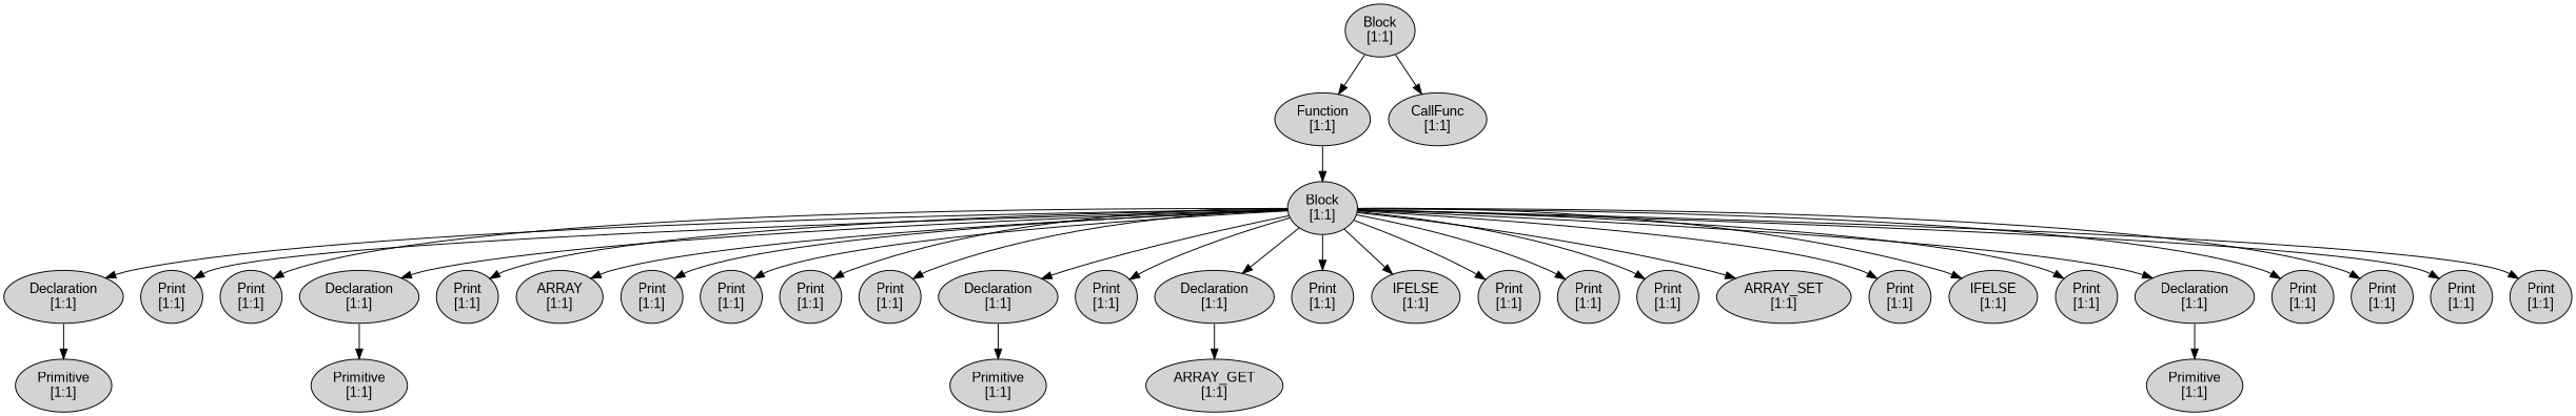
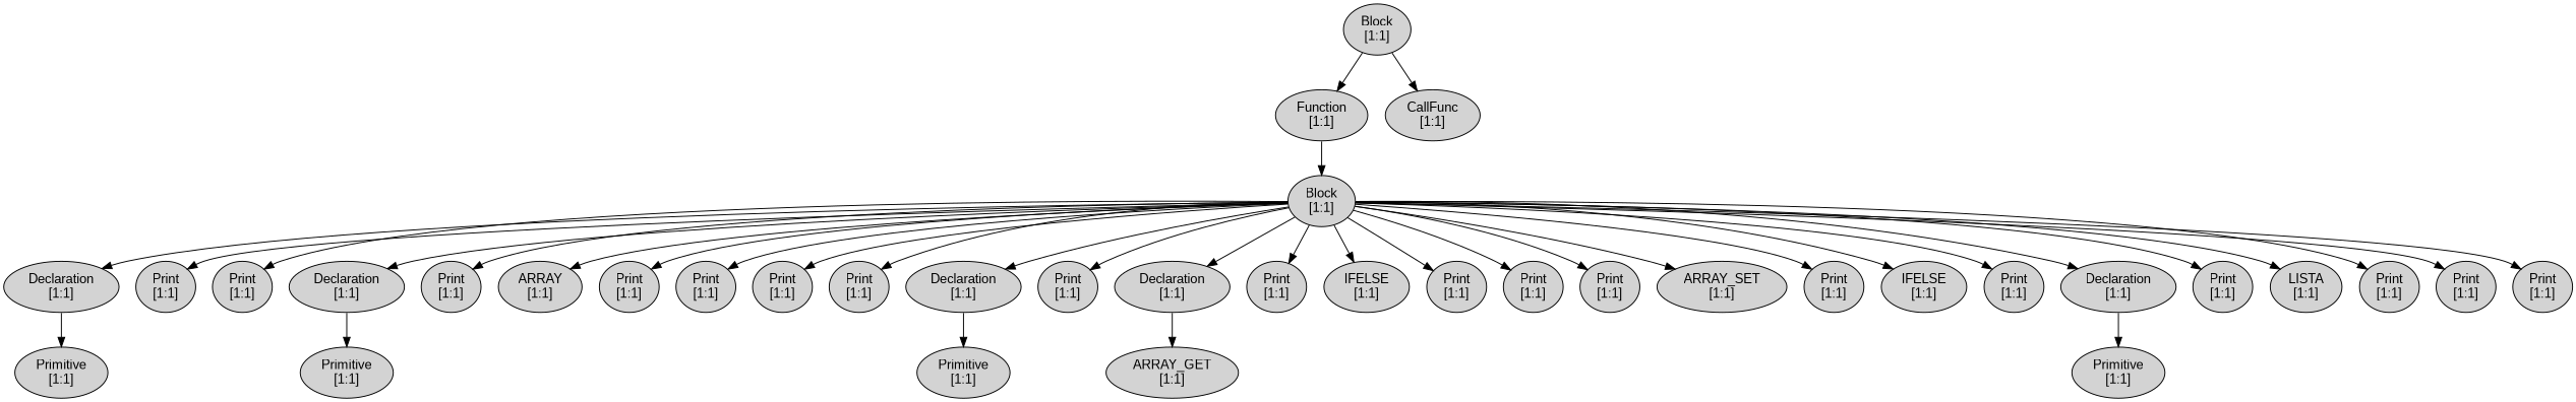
  digraph {
    rankdir=TB
    node [fontname=Arial shape=ellipse style=filled]
    n1 [label="Block\n[1:1]"]
    n2 [label="Function\n[1:1]"]
    n3 [label="CallFunc\n[1:1]"]
    n4 [label="Block\n[1:1]"]
    n5 [label="Declaration\n[1:1]"]
    n6 [label="Print\n[1:1]"]
    n7 [label="Print\n[1:1]"]
    n8 [label="Declaration\n[1:1]"]
    n9 [label="Print\n[1:1]"]
    n10 [label="ARRAY\n[1:1]"]
    n11 [label="Print\n[1:1]"]
    n12 [label="Print\n[1:1]"]
    n13 [label="Print\n[1:1]"]
    n14 [label="Print\n[1:1]"]
    n15 [label="Declaration\n[1:1]"]
    n16 [label="Print\n[1:1]"]
    n17 [label="Declaration\n[1:1]"]
    n18 [label="Print\n[1:1]"]
    n19 [label="IFELSE\n[1:1]"]
    n20 [label="Print\n[1:1]"]
    n21 [label="Print\n[1:1]"]
    n22 [label="Print\n[1:1]"]
    n23 [label="ARRAY_SET\n[1:1]"]
    n24 [label="Print\n[1:1]"]
    n25 [label="IFELSE\n[1:1]"]
    n26 [label="Print\n[1:1]"]
    n27 [label="Declaration\n[1:1]"]
    n28 [label="Print\n[1:1]"]
+   n29 [label="LISTA\n[1:1]"]
    n30 [label="Print\n[1:1]"]
    n31 [label="Print\n[1:1]"]
    n32 [label="Print\n[1:1]"]
    n33 [label="Primitive\n[1:1]"]
    n34 [label="Primitive\n[1:1]"]
    n35 [label="Primitive\n[1:1]"]
    n36 [label="ARRAY_GET\n[1:1]"]
    n37 [label="Primitive\n[1:1]"]
    n1 -> n2
    n1 -> n3
    n2 -> n4
    n4 -> n5
    n4 -> n6
    n4 -> n7
    n4 -> n8
    n4 -> n9
    n4 -> n10
    n4 -> n11
    n4 -> n12
    n4 -> n13
    n4 -> n14
    n4 -> n15
    n4 -> n16
    n4 -> n17
    n4 -> n18
    n4 -> n19
    n4 -> n20
    n4 -> n21
    n4 -> n22
    n4 -> n23
    n4 -> n24
    n4 -> n25
    n4 -> n26
    n4 -> n27
    n4 -> n28
+   n4 -> n29
    n4 -> n30
    n4 -> n31
    n4 -> n32
    n5 -> n33
    n8 -> n34
    n15 -> n35
    n17 -> n36
    n27 -> n37
  }
